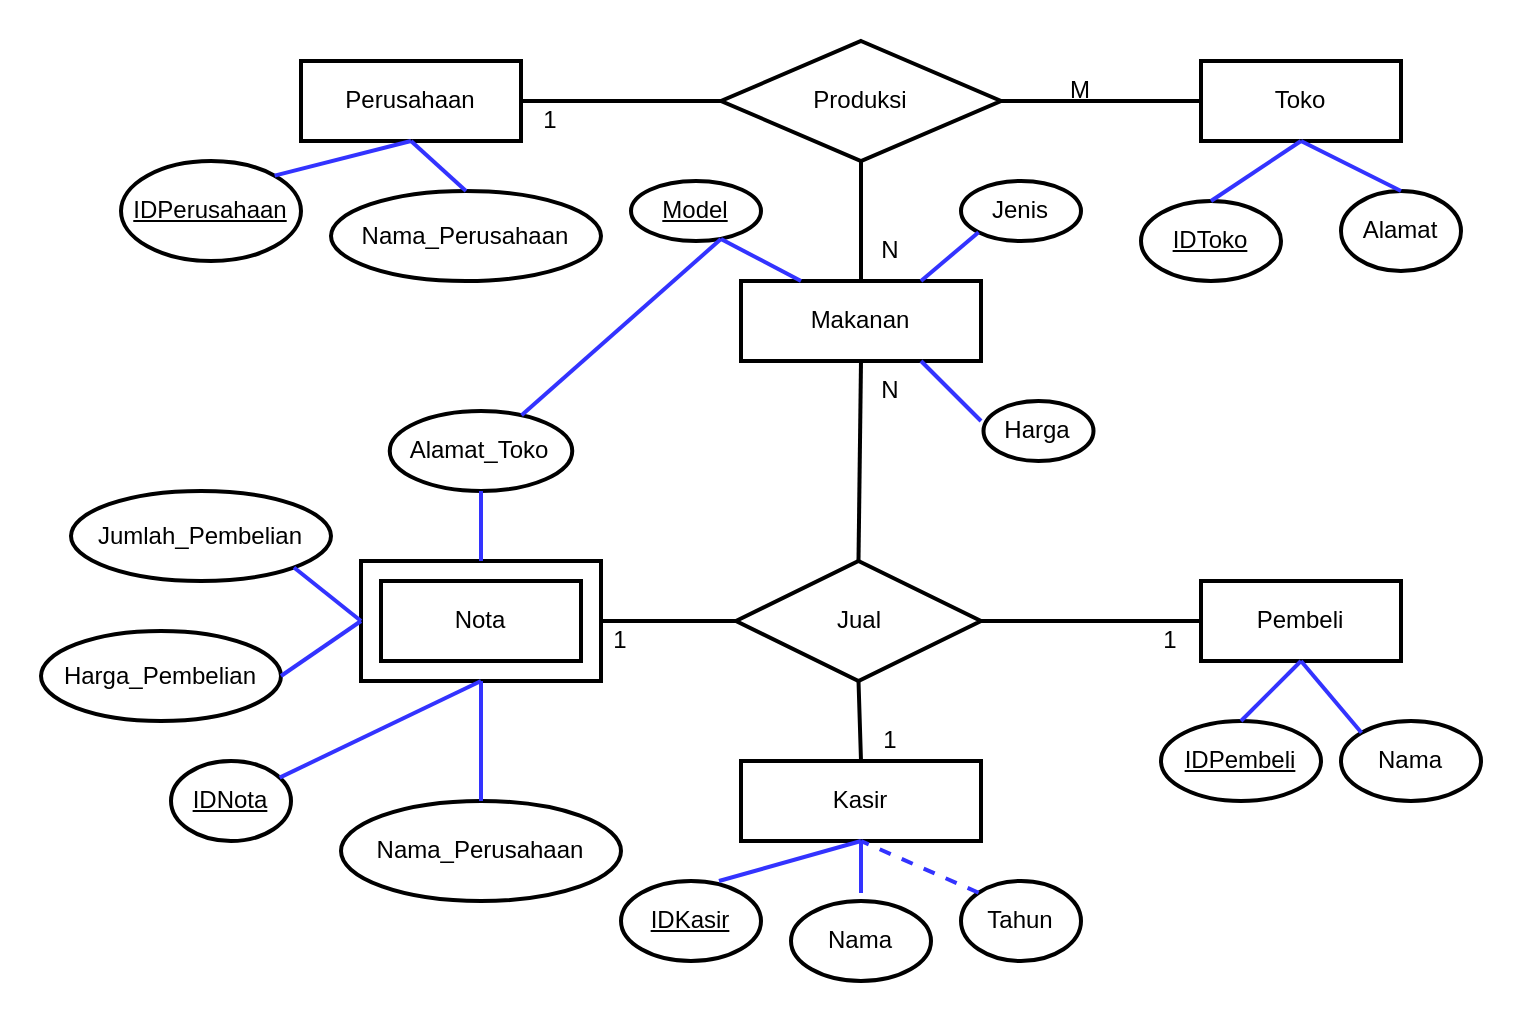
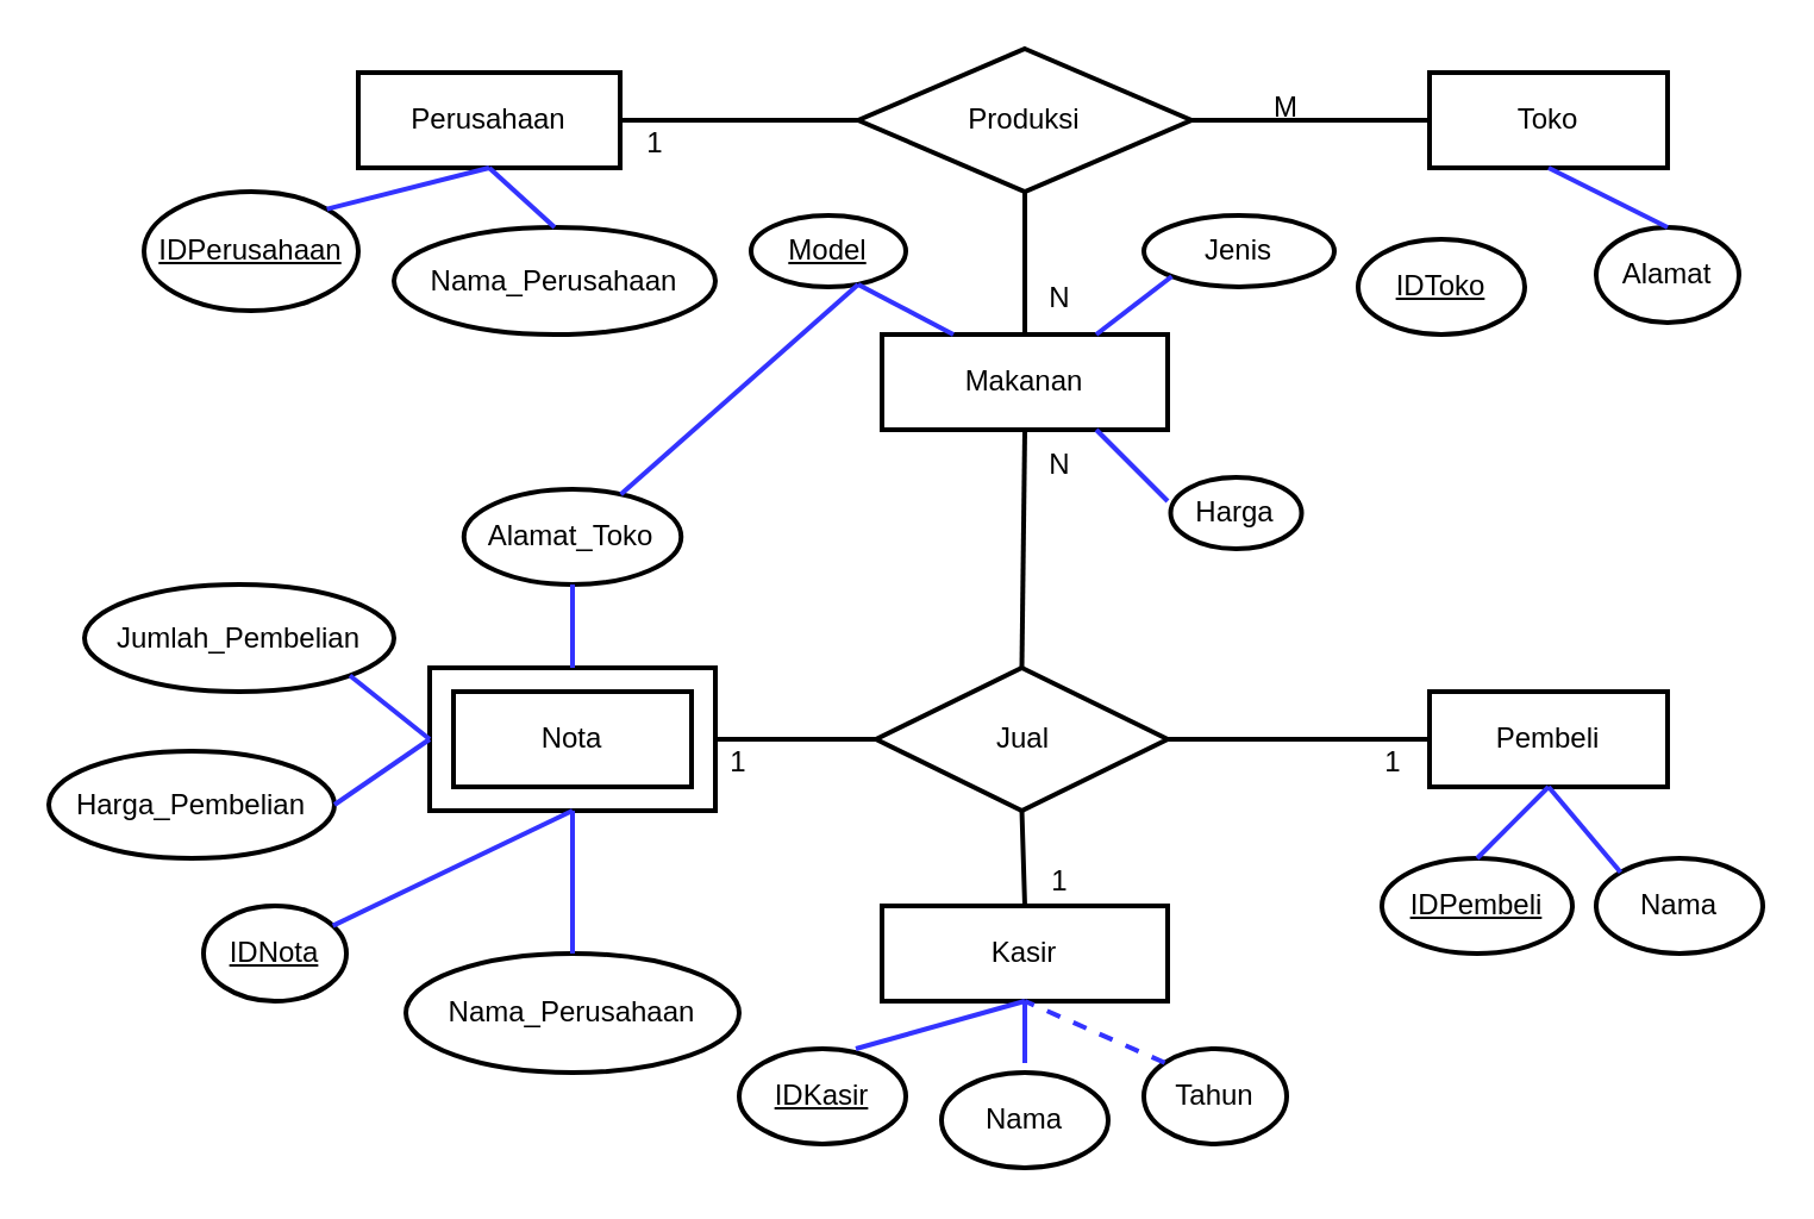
  <mxCell id="0" />
  <mxCell id="1" parent="0" />
  <mxCell id="2" value="" style="rounded=0;whiteSpace=wrap;html=1;strokeWidth=2;" parent="1" vertex="1"><mxGeometry x="180" y="280" width="120" height="60" as="geometry" /></mxCell>
  <mxCell id="3" value="Perusahaan" style="rounded=0;whiteSpace=wrap;html=1;strokeWidth=2;" parent="1" vertex="1"><mxGeometry x="150" y="30" width="110" height="40" as="geometry" /></mxCell>
  <mxCell id="4" value="Toko" style="rounded=0;whiteSpace=wrap;html=1;strokeWidth=2;" parent="1" vertex="1"><mxGeometry x="600" y="30" width="100" height="40" as="geometry" /></mxCell>
  <mxCell id="5" value="Makanan" style="rounded=0;whiteSpace=wrap;html=1;strokeWidth=2;" parent="1" vertex="1"><mxGeometry x="370" y="140" width="120" height="40" as="geometry" /></mxCell>
  <mxCell id="6" value="Pembeli" style="rounded=0;whiteSpace=wrap;html=1;strokeWidth=2;" parent="1" vertex="1"><mxGeometry x="600" y="290" width="100" height="40" as="geometry" /></mxCell>
  <mxCell id="7" value="Kasir" style="rounded=0;whiteSpace=wrap;html=1;strokeWidth=2;" parent="1" vertex="1"><mxGeometry x="370" y="380" width="120" height="40" as="geometry" /></mxCell>
  <mxCell id="8" value="Produksi" style="rhombus;whiteSpace=wrap;html=1;strokeWidth=2;" parent="1" vertex="1"><mxGeometry x="360" y="20" width="140" height="60" as="geometry" /></mxCell>
  <mxCell id="9" value="Jual" style="rhombus;whiteSpace=wrap;html=1;strokeWidth=2;" parent="1" vertex="1"><mxGeometry x="367.5" y="280" width="122.5" height="60" as="geometry" /></mxCell>
  <mxCell id="10" value="" style="endArrow=none;html=1;exitX=1;exitY=0.5;exitDx=0;exitDy=0;entryX=0;entryY=0.5;entryDx=0;entryDy=0;strokeWidth=2;" parent="1" source="3" target="8" edge="1"><mxGeometry width="50" height="50" relative="1" as="geometry"><mxPoint x="350" y="250" as="sourcePoint" /><mxPoint x="400" y="200" as="targetPoint" /></mxGeometry></mxCell>
  <mxCell id="11" value="" style="endArrow=none;html=1;entryX=1;entryY=0.5;entryDx=0;entryDy=0;exitX=0;exitY=0.5;exitDx=0;exitDy=0;strokeWidth=2;" parent="1" source="4" target="8" edge="1"><mxGeometry width="50" height="50" relative="1" as="geometry"><mxPoint x="350" y="250" as="sourcePoint" /><mxPoint x="400" y="200" as="targetPoint" /></mxGeometry></mxCell>
  <mxCell id="12" value="" style="endArrow=none;html=1;entryX=0.5;entryY=1;entryDx=0;entryDy=0;exitX=0.5;exitY=0;exitDx=0;exitDy=0;strokeWidth=2;" parent="1" source="5" target="8" edge="1"><mxGeometry width="50" height="50" relative="1" as="geometry"><mxPoint x="350" y="250" as="sourcePoint" /><mxPoint x="400" y="200" as="targetPoint" /></mxGeometry></mxCell>
  <mxCell id="13" value="" style="endArrow=none;html=1;entryX=0.5;entryY=1;entryDx=0;entryDy=0;exitX=0.5;exitY=0;exitDx=0;exitDy=0;strokeWidth=2;" parent="1" source="9" target="5" edge="1"><mxGeometry width="50" height="50" relative="1" as="geometry"><mxPoint x="350" y="250" as="sourcePoint" /><mxPoint x="400" y="200" as="targetPoint" /></mxGeometry></mxCell>
  <mxCell id="14" value="" style="endArrow=none;html=1;entryX=1;entryY=0.5;entryDx=0;entryDy=0;strokeWidth=2;" parent="1" target="9" edge="1"><mxGeometry width="50" height="50" relative="1" as="geometry"><mxPoint x="600" y="310" as="sourcePoint" /><mxPoint x="400" y="200" as="targetPoint" /></mxGeometry></mxCell>
  <mxCell id="15" value="" style="endArrow=none;html=1;entryX=0.5;entryY=1;entryDx=0;entryDy=0;exitX=0.5;exitY=0;exitDx=0;exitDy=0;strokeWidth=2;" parent="1" source="7" target="9" edge="1"><mxGeometry width="50" height="50" relative="1" as="geometry"><mxPoint x="350" y="250" as="sourcePoint" /><mxPoint x="400" y="200" as="targetPoint" /></mxGeometry></mxCell>
  <mxCell id="16" value="1" style="text;html=1;strokeColor=none;fillColor=none;align=center;verticalAlign=middle;whiteSpace=wrap;rounded=0;" parent="1" vertex="1"><mxGeometry x="260" y="50" width="30" height="20" as="geometry" /></mxCell>
  <mxCell id="17" value="1" style="text;html=1;strokeColor=none;fillColor=none;align=center;verticalAlign=middle;whiteSpace=wrap;rounded=0;" parent="1" vertex="1"><mxGeometry x="300" y="310" width="20" height="20" as="geometry" /></mxCell>
  <mxCell id="18" value="1" style="text;html=1;strokeColor=none;fillColor=none;align=center;verticalAlign=middle;whiteSpace=wrap;rounded=0;" parent="1" vertex="1"><mxGeometry x="430" y="360" width="30" height="20" as="geometry" /></mxCell>
  <mxCell id="19" value="" style="endArrow=none;html=1;exitX=0;exitY=0.5;exitDx=0;exitDy=0;entryX=1;entryY=0.5;entryDx=0;entryDy=0;strokeWidth=2;" parent="1" source="9" target="2" edge="1"><mxGeometry width="50" height="50" relative="1" as="geometry"><mxPoint x="350" y="250" as="sourcePoint" /><mxPoint x="400" y="200" as="targetPoint" /></mxGeometry></mxCell>
  <mxCell id="20" value="N" style="text;html=1;strokeColor=none;fillColor=none;align=center;verticalAlign=middle;whiteSpace=wrap;rounded=0;" parent="1" vertex="1"><mxGeometry x="435" y="110" width="20" height="30" as="geometry" /></mxCell>
  <mxCell id="21" value="N" style="text;html=1;strokeColor=none;fillColor=none;align=center;verticalAlign=middle;whiteSpace=wrap;rounded=0;" parent="1" vertex="1"><mxGeometry x="435" y="180" width="20" height="30" as="geometry" /></mxCell>
  <mxCell id="22" value="M" style="text;html=1;strokeColor=none;fillColor=none;align=center;verticalAlign=middle;whiteSpace=wrap;rounded=0;" parent="1" vertex="1"><mxGeometry x="530" y="35" width="20" height="20" as="geometry" /></mxCell>
  <mxCell id="23" value="IDPerusahaan" style="ellipse;whiteSpace=wrap;html=1;strokeWidth=2;fontStyle=4" parent="1" vertex="1"><mxGeometry x="60" y="80" width="90" height="50" as="geometry" /></mxCell>
  <mxCell id="24" value="Nama_Perusahaan" style="ellipse;whiteSpace=wrap;html=1;strokeWidth=2;" parent="1" vertex="1"><mxGeometry x="165" y="95" width="135" height="45" as="geometry" /></mxCell>
  <mxCell id="25" value="IDToko" style="ellipse;whiteSpace=wrap;html=1;strokeWidth=2;fontStyle=4" parent="1" vertex="1"><mxGeometry x="570" y="100" width="70" height="40" as="geometry" /></mxCell>
  <mxCell id="26" value="Alamat" style="ellipse;whiteSpace=wrap;html=1;strokeWidth=2;" parent="1" vertex="1"><mxGeometry x="670" y="95" width="60" height="40" as="geometry" /></mxCell>
- <mxCell id="27" value="Jenis" style="ellipse;whiteSpace=wrap;html=1;strokeWidth=2;" parent="1" vertex="1"><mxGeometry x="480" y="90" width="60" height="30" as="geometry" /></mxCell>
+ <mxCell id="27" value="Jenis" style="ellipse;whiteSpace=wrap;html=1;strokeWidth=2;" parent="1" vertex="1"><mxGeometry x="480" y="90" width="80" height="30" as="geometry" /></mxCell>
  <mxCell id="28" value="Model" style="ellipse;whiteSpace=wrap;html=1;strokeWidth=2;fontStyle=4" parent="1" vertex="1"><mxGeometry x="315" y="90" width="65" height="30" as="geometry" /></mxCell>
  <mxCell id="29" value="Harga" style="ellipse;whiteSpace=wrap;html=1;strokeWidth=2;" parent="1" vertex="1"><mxGeometry x="491.25" y="200" width="55" height="30" as="geometry" /></mxCell>
  <mxCell id="30" value="IDPembeli" style="ellipse;whiteSpace=wrap;html=1;strokeWidth=2;fontStyle=4" parent="1" vertex="1"><mxGeometry x="580" y="360" width="80" height="40" as="geometry" /></mxCell>
  <mxCell id="31" value="IDKasir" style="ellipse;whiteSpace=wrap;html=1;strokeWidth=2;fontStyle=4" parent="1" vertex="1"><mxGeometry x="310" y="440" width="70" height="40" as="geometry" /></mxCell>
  <mxCell id="32" value="Nama" style="ellipse;whiteSpace=wrap;html=1;strokeWidth=2;" parent="1" vertex="1"><mxGeometry x="395" y="450" width="70" height="40" as="geometry" /></mxCell>
  <mxCell id="33" value="Tahun" style="ellipse;whiteSpace=wrap;html=1;strokeWidth=2;" parent="1" vertex="1"><mxGeometry x="480" y="440" width="60" height="40" as="geometry" /></mxCell>
  <mxCell id="34" value="IDNota" style="ellipse;whiteSpace=wrap;html=1;strokeWidth=2;fontStyle=4" parent="1" vertex="1"><mxGeometry x="85" y="380" width="60" height="40" as="geometry" /></mxCell>
  <mxCell id="35" value="Nama_Perusahaan" style="ellipse;whiteSpace=wrap;html=1;strokeWidth=2;" parent="1" vertex="1"><mxGeometry x="170" y="400" width="140" height="50" as="geometry" /></mxCell>
  <mxCell id="36" value="Harga_Pembelian" style="ellipse;whiteSpace=wrap;html=1;strokeWidth=2;" parent="1" vertex="1"><mxGeometry x="20" y="315" width="120" height="45" as="geometry" /></mxCell>
  <mxCell id="37" value="Jumlah_Pembelian" style="ellipse;whiteSpace=wrap;html=1;strokeWidth=2;" parent="1" vertex="1"><mxGeometry x="35" y="245" width="130" height="45" as="geometry" /></mxCell>
  <mxCell id="38" value="Alamat_Toko" style="ellipse;whiteSpace=wrap;html=1;strokeWidth=2;" parent="1" vertex="1"><mxGeometry x="194.38" y="205" width="91.25" height="40" as="geometry" /></mxCell>
  <mxCell id="39" value="" style="endArrow=none;html=1;strokeWidth=2;entryX=1;entryY=0;entryDx=0;entryDy=0;strokeColor=#3333FF;" parent="1" target="23" edge="1"><mxGeometry width="50" height="50" relative="1" as="geometry"><mxPoint x="205" y="70" as="sourcePoint" /><mxPoint x="400" y="200" as="targetPoint" /></mxGeometry></mxCell>
  <mxCell id="40" value="" style="endArrow=none;html=1;strokeWidth=2;entryX=0.5;entryY=1;entryDx=0;entryDy=0;exitX=0.5;exitY=0;exitDx=0;exitDy=0;strokeColor=#3333FF;" parent="1" source="24" target="3" edge="1"><mxGeometry width="50" height="50" relative="1" as="geometry"><mxPoint x="350" y="250" as="sourcePoint" /><mxPoint x="400" y="200" as="targetPoint" /></mxGeometry></mxCell>
  <mxCell id="41" value="" style="endArrow=none;html=1;strokeWidth=2;strokeColor=#3333FF;exitX=0.692;exitY=0.967;exitDx=0;exitDy=0;exitPerimeter=0;" parent="1" source="28" target="38" edge="1"><mxGeometry width="50" height="50" relative="1" as="geometry"><mxPoint x="350" y="250" as="sourcePoint" /><mxPoint x="400" y="200" as="targetPoint" /></mxGeometry></mxCell>
  <mxCell id="42" value="" style="endArrow=none;html=1;strokeWidth=2;strokeColor=#3333FF;entryX=0.25;entryY=0;entryDx=0;entryDy=0;exitX=0.692;exitY=0.967;exitDx=0;exitDy=0;exitPerimeter=0;" parent="1" edge="1"><mxGeometry width="50" height="50" relative="1" as="geometry"><mxPoint x="359.98" y="119.01" as="sourcePoint" /><mxPoint x="400" y="140" as="targetPoint" /></mxGeometry></mxCell>
  <mxCell id="43" value="" style="endArrow=none;html=1;strokeWidth=2;strokeColor=#3333FF;entryX=0;entryY=1;entryDx=0;entryDy=0;exitX=0.75;exitY=0;exitDx=0;exitDy=0;" parent="1" source="5" target="27" edge="1"><mxGeometry width="50" height="50" relative="1" as="geometry"><mxPoint x="369.98" y="129.01" as="sourcePoint" /><mxPoint x="410" y="150" as="targetPoint" /></mxGeometry></mxCell>
  <mxCell id="44" value="" style="endArrow=none;html=1;strokeWidth=2;strokeColor=#3333FF;entryX=0.75;entryY=1;entryDx=0;entryDy=0;" parent="1" target="5" edge="1"><mxGeometry width="50" height="50" relative="1" as="geometry"><mxPoint x="490" y="210" as="sourcePoint" /><mxPoint x="420" y="160" as="targetPoint" /></mxGeometry></mxCell>
- <mxCell id="45" value="" style="endArrow=none;html=1;strokeWidth=2;strokeColor=#3333FF;entryX=0.5;entryY=0;entryDx=0;entryDy=0;exitX=0.5;exitY=1;exitDx=0;exitDy=0;" parent="1" source="4" target="25" edge="1"><mxGeometry width="50" height="50" relative="1" as="geometry"><mxPoint x="389.98" y="149.01" as="sourcePoint" /><mxPoint x="430" y="170" as="targetPoint" /></mxGeometry></mxCell>
  <mxCell id="46" value="" style="endArrow=none;html=1;strokeWidth=2;strokeColor=#3333FF;entryX=0.5;entryY=0;entryDx=0;entryDy=0;" parent="1" target="26" edge="1"><mxGeometry width="50" height="50" relative="1" as="geometry"><mxPoint x="650" y="70" as="sourcePoint" /><mxPoint x="440" y="180" as="targetPoint" /></mxGeometry></mxCell>
  <mxCell id="47" value="" style="endArrow=none;html=1;strokeWidth=2;strokeColor=#3333FF;exitX=0.5;exitY=1;exitDx=0;exitDy=0;entryX=0.5;entryY=0;entryDx=0;entryDy=0;" parent="1" source="6" target="30" edge="1"><mxGeometry width="50" height="50" relative="1" as="geometry"><mxPoint x="409.98" y="169.01" as="sourcePoint" /><mxPoint x="650" y="310" as="targetPoint" /></mxGeometry></mxCell>
  <mxCell id="48" value="" style="endArrow=none;html=1;strokeWidth=2;strokeColor=#3333FF;exitX=0;exitY=0;exitDx=0;exitDy=0;entryX=0.5;entryY=1;entryDx=0;entryDy=0;dashed=1;" parent="1" source="33" target="7" edge="1"><mxGeometry width="50" height="50" relative="1" as="geometry"><mxPoint x="650" y="290" as="sourcePoint" /><mxPoint x="650" y="330" as="targetPoint" /></mxGeometry></mxCell>
  <mxCell id="49" value="" style="endArrow=none;html=1;strokeWidth=2;strokeColor=#3333FF;entryX=0.5;entryY=1;entryDx=0;entryDy=0;" parent="1" edge="1"><mxGeometry width="50" height="50" relative="1" as="geometry"><mxPoint x="430" y="446" as="sourcePoint" /><mxPoint x="430" y="420" as="targetPoint" /></mxGeometry></mxCell>
  <mxCell id="50" value="" style="endArrow=none;html=1;strokeWidth=2;strokeColor=#3333FF;exitX=0.7;exitY=0;exitDx=0;exitDy=0;entryX=0.5;entryY=1;entryDx=0;entryDy=0;exitPerimeter=0;" parent="1" source="31" target="7" edge="1"><mxGeometry width="50" height="50" relative="1" as="geometry"><mxPoint x="498.787" y="455.858" as="sourcePoint" /><mxPoint x="440" y="430" as="targetPoint" /></mxGeometry></mxCell>
  <mxCell id="51" value="" style="endArrow=none;html=1;strokeWidth=2;strokeColor=#3333FF;exitX=0.5;exitY=0;exitDx=0;exitDy=0;" parent="1" source="58" edge="1"><mxGeometry width="50" height="50" relative="1" as="geometry"><mxPoint x="207" y="350" as="sourcePoint" /><mxPoint x="200" y="300" as="targetPoint" /></mxGeometry></mxCell>
  <mxCell id="52" value="" style="endArrow=none;html=1;strokeWidth=2;strokeColor=#3333FF;entryX=0.5;entryY=1;entryDx=0;entryDy=0;" parent="1" source="34" target="2" edge="1"><mxGeometry width="50" height="50" relative="1" as="geometry"><mxPoint x="291.716" y="347.322" as="sourcePoint" /><mxPoint x="216.96" y="311.98" as="targetPoint" /></mxGeometry></mxCell>
  <mxCell id="53" value="" style="endArrow=none;html=1;strokeColor=#3333FF;strokeWidth=2;exitX=1;exitY=0.5;exitDx=0;exitDy=0;entryX=0;entryY=0.5;entryDx=0;entryDy=0;" parent="1" source="36" target="2" edge="1"><mxGeometry width="50" height="50" relative="1" as="geometry"><mxPoint x="350" y="340" as="sourcePoint" /><mxPoint x="140" y="270" as="targetPoint" /></mxGeometry></mxCell>
  <mxCell id="54" value="" style="endArrow=none;html=1;strokeColor=#3333FF;strokeWidth=2;exitX=1;exitY=1;exitDx=0;exitDy=0;entryX=0;entryY=0.5;entryDx=0;entryDy=0;" parent="1" source="37" target="2" edge="1"><mxGeometry width="50" height="50" relative="1" as="geometry"><mxPoint x="350" y="340" as="sourcePoint" /><mxPoint x="163" y="240" as="targetPoint" /></mxGeometry></mxCell>
  <mxCell id="55" value="" style="endArrow=none;html=1;strokeColor=#3333FF;strokeWidth=2;exitX=0.5;exitY=0;exitDx=0;exitDy=0;entryX=0.5;entryY=1;entryDx=0;entryDy=0;" parent="1" source="2" target="38" edge="1"><mxGeometry width="50" height="50" relative="1" as="geometry"><mxPoint x="350" y="340" as="sourcePoint" /><mxPoint x="262" y="215" as="targetPoint" /></mxGeometry></mxCell>
  <mxCell id="56" value="Nama" style="ellipse;whiteSpace=wrap;html=1;strokeWidth=2;" parent="1" vertex="1"><mxGeometry x="670" y="360" width="70" height="40" as="geometry" /></mxCell>
  <mxCell id="57" value="" style="endArrow=none;html=1;strokeWidth=2;strokeColor=#3333FF;exitX=0.5;exitY=1;exitDx=0;exitDy=0;entryX=0;entryY=0;entryDx=0;entryDy=0;" parent="1" source="6" target="56" edge="1"><mxGeometry width="50" height="50" relative="1" as="geometry"><mxPoint x="650" y="290" as="sourcePoint" /><mxPoint x="706" y="338" as="targetPoint" /></mxGeometry></mxCell>
  <mxCell id="58" value="Nota" style="rounded=0;whiteSpace=wrap;html=1;strokeWidth=2;" parent="1" vertex="1"><mxGeometry x="190" y="290" width="100" height="40" as="geometry" /></mxCell>
  <mxCell id="59" value="" style="endArrow=none;html=1;strokeWidth=2;strokeColor=#3333FF;exitX=0.5;exitY=0;exitDx=0;exitDy=0;entryX=0.5;entryY=1;entryDx=0;entryDy=0;" parent="1" source="35" target="2" edge="1"><mxGeometry width="50" height="50" relative="1" as="geometry"><mxPoint x="199.99" y="400" as="sourcePoint" /><mxPoint x="200" y="300" as="targetPoint" /></mxGeometry></mxCell>
  <mxCell id="60" value="" style="endArrow=none;html=1;entryX=1;entryY=0.5;entryDx=0;entryDy=0;exitX=0;exitY=0.5;exitDx=0;exitDy=0;strokeWidth=2;" edge="1" parent="1" source="6"><mxGeometry width="50" height="50" relative="1" as="geometry"><mxPoint x="600" y="310" as="sourcePoint" /><mxPoint x="600" y="320" as="targetPoint" /></mxGeometry></mxCell>
  <mxCell id="61" value="1" style="text;html=1;strokeColor=none;fillColor=none;align=center;verticalAlign=middle;whiteSpace=wrap;rounded=0;" vertex="1" parent="1"><mxGeometry x="570" y="310" width="30" height="20" as="geometry" /></mxCell>
